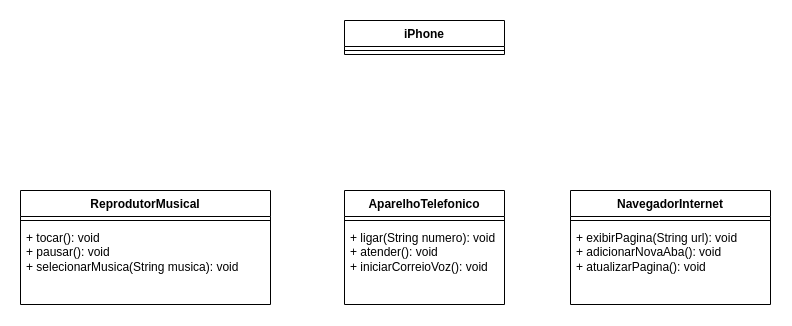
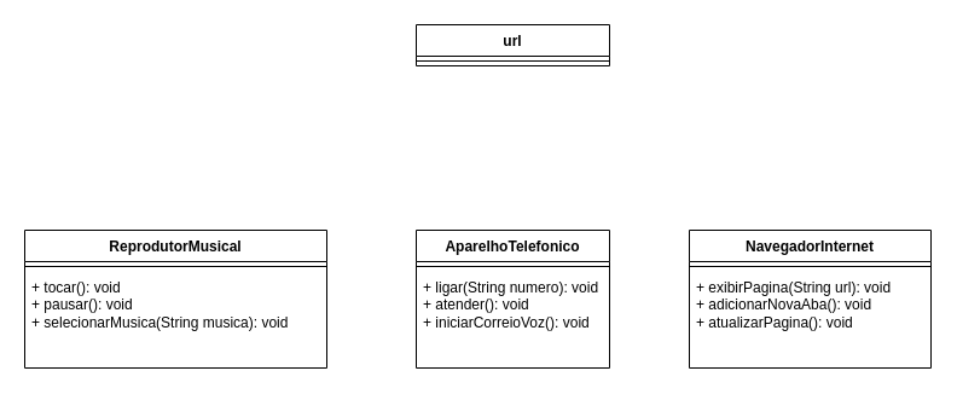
  <mxCell id="0" />
  <mxCell id="1" parent="0" />
- <mxCell id="2" value="iPhone" style="swimlane;fontStyle=1;align=center;verticalAlign=top;childLayout=stackLayout;horizontal=1;startSize=26;horizontalStack=0;resizeParent=1;resizeParentMax=0;resizeLast=0;collapsible=1;marginBottom=0;whiteSpace=wrap;html=1;" vertex="1" parent="1"><mxGeometry x="344" y="20" width="160" height="34" as="geometry" /></mxCell>
+ <mxCell id="2" value="url" style="swimlane;fontStyle=1;align=center;verticalAlign=top;childLayout=stackLayout;horizontal=1;startSize=26;horizontalStack=0;resizeParent=1;resizeParentMax=0;resizeLast=0;collapsible=1;marginBottom=0;whiteSpace=wrap;html=1;" vertex="1" parent="1"><mxGeometry x="344" y="20" width="160" height="34" as="geometry" /></mxCell>
  <mxCell id="3" value="" style="line;strokeWidth=1;fillColor=none;align=left;verticalAlign=middle;spacingTop=-1;spacingLeft=3;spacingRight=3;rotatable=0;labelPosition=right;points=[];portConstraint=eastwest;strokeColor=inherit;" vertex="1" parent="2"><mxGeometry y="26" width="160" height="8" as="geometry" /></mxCell>
  <mxCell id="4" value="ReprodutorMusical" style="swimlane;fontStyle=1;align=center;verticalAlign=top;childLayout=stackLayout;horizontal=1;startSize=26;horizontalStack=0;resizeParent=1;resizeParentMax=0;resizeLast=0;collapsible=1;marginBottom=0;whiteSpace=wrap;html=1;" vertex="1" parent="1"><mxGeometry x="20" y="190" width="250" height="114" as="geometry" /></mxCell>
  <mxCell id="5" value="" style="line;strokeWidth=1;fillColor=none;align=left;verticalAlign=middle;spacingTop=-1;spacingLeft=3;spacingRight=3;rotatable=0;labelPosition=right;points=[];portConstraint=eastwest;strokeColor=inherit;" vertex="1" parent="4"><mxGeometry y="26" width="250" height="8" as="geometry" /></mxCell>
  <mxCell id="6" value="+ tocar(): void&lt;div&gt;+ pausar(): void&lt;br&gt;&lt;/div&gt;&lt;div&gt;+ selecionarMusica(String musica): void&lt;/div&gt;" style="text;strokeColor=none;fillColor=none;align=left;verticalAlign=top;spacingLeft=4;spacingRight=4;overflow=hidden;rotatable=0;points=[[0,0.5],[1,0.5]];portConstraint=eastwest;whiteSpace=wrap;html=1;" vertex="1" parent="4"><mxGeometry y="34" width="250" height="80" as="geometry" /></mxCell>
  <mxCell id="7" value="AparelhoTelefonico" style="swimlane;fontStyle=1;align=center;verticalAlign=top;childLayout=stackLayout;horizontal=1;startSize=26;horizontalStack=0;resizeParent=1;resizeParentMax=0;resizeLast=0;collapsible=1;marginBottom=0;whiteSpace=wrap;html=1;" vertex="1" parent="1"><mxGeometry x="344" y="190" width="160" height="114" as="geometry" /></mxCell>
  <mxCell id="8" value="" style="line;strokeWidth=1;fillColor=none;align=left;verticalAlign=middle;spacingTop=-1;spacingLeft=3;spacingRight=3;rotatable=0;labelPosition=right;points=[];portConstraint=eastwest;strokeColor=inherit;" vertex="1" parent="7"><mxGeometry y="26" width="160" height="8" as="geometry" /></mxCell>
  <mxCell id="9" value="+ ligar(String numero): void&lt;div&gt;+ atender(): void&lt;br&gt;&lt;/div&gt;&lt;div&gt;+ iniciarCorreioVoz(): void&lt;/div&gt;" style="text;strokeColor=none;fillColor=none;align=left;verticalAlign=top;spacingLeft=4;spacingRight=4;overflow=hidden;rotatable=0;points=[[0,0.5],[1,0.5]];portConstraint=eastwest;whiteSpace=wrap;html=1;" vertex="1" parent="7"><mxGeometry y="34" width="160" height="80" as="geometry" /></mxCell>
  <mxCell id="10" value="NavegadorInternet" style="swimlane;fontStyle=1;align=center;verticalAlign=top;childLayout=stackLayout;horizontal=1;startSize=26;horizontalStack=0;resizeParent=1;resizeParentMax=0;resizeLast=0;collapsible=1;marginBottom=0;whiteSpace=wrap;html=1;" vertex="1" parent="1"><mxGeometry x="570" y="190" width="200" height="114" as="geometry" /></mxCell>
  <mxCell id="11" value="" style="line;strokeWidth=1;fillColor=none;align=left;verticalAlign=middle;spacingTop=-1;spacingLeft=3;spacingRight=3;rotatable=0;labelPosition=right;points=[];portConstraint=eastwest;strokeColor=inherit;" vertex="1" parent="10"><mxGeometry y="26" width="200" height="8" as="geometry" /></mxCell>
  <mxCell id="12" value="+ exibirPagina(String url): void&lt;div&gt;+ adicionarNovaAba():&amp;nbsp;&lt;span style=&quot;background-color: initial;&quot;&gt;void&lt;/span&gt;&lt;br&gt;&lt;/div&gt;&lt;div&gt;+ atualizarPagina():&amp;nbsp;&lt;span style=&quot;background-color: initial;&quot;&gt;void&lt;/span&gt;&lt;br&gt;&lt;/div&gt;&lt;div&gt;&lt;br&gt;&lt;/div&gt;" style="text;strokeColor=none;fillColor=none;align=left;verticalAlign=top;spacingLeft=4;spacingRight=4;overflow=hidden;rotatable=0;points=[[0,0.5],[1,0.5]];portConstraint=eastwest;whiteSpace=wrap;html=1;" vertex="1" parent="10"><mxGeometry y="34" width="200" height="80" as="geometry" /></mxCell>
